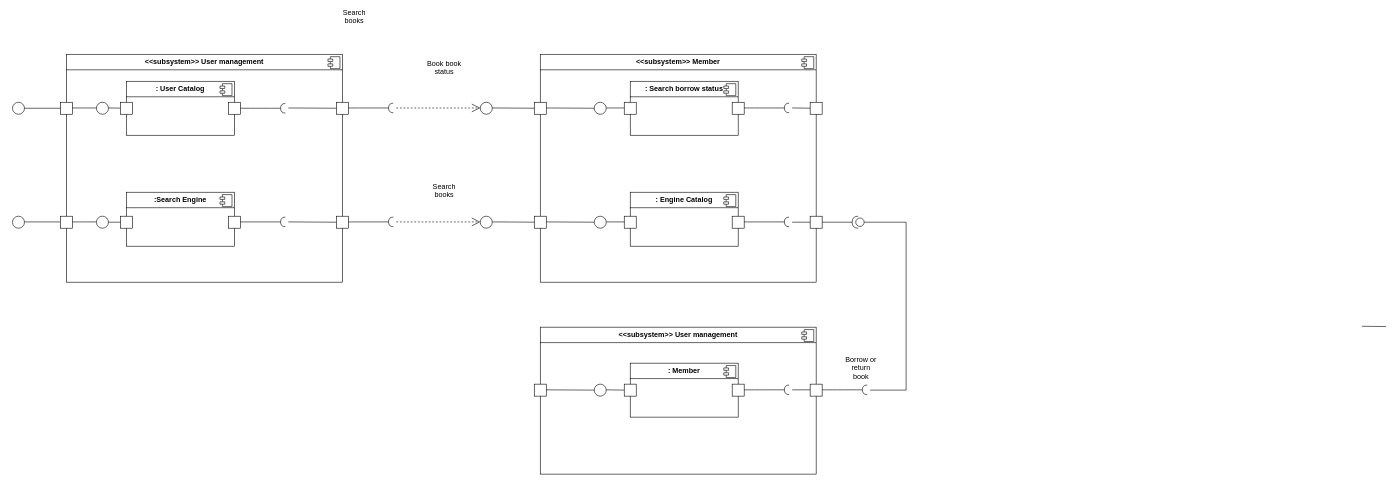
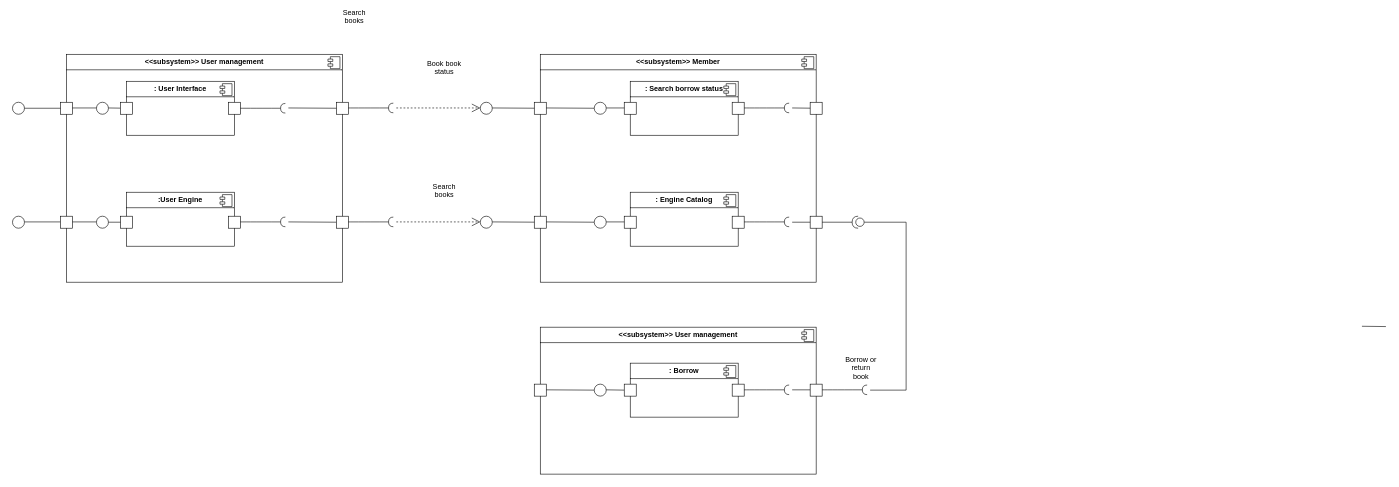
  <mxCell id="0" />
  <mxCell id="1" parent="0" />
  <mxCell id="2" value="" style="ellipse;whiteSpace=wrap;html=1;aspect=fixed;" vertex="1" parent="1"><mxGeometry x="20" y="170" width="20" height="20" as="geometry" /></mxCell>
  <mxCell id="3" value="&lt;p style=&quot;margin:0px;margin-top:6px;text-align:center;&quot;&gt;&lt;b&gt;&amp;lt;&amp;lt;subsystem&amp;gt;&amp;gt; User management&lt;/b&gt;&lt;/p&gt;&lt;hr size=&quot;1&quot; style=&quot;border-style:solid;&quot;&gt;&lt;p style=&quot;margin:0px;margin-left:8px;&quot;&gt;&lt;br&gt;&lt;/p&gt;" style="align=left;overflow=fill;html=1;dropTarget=0;whiteSpace=wrap;" vertex="1" parent="1"><mxGeometry x="110" y="90" width="460" height="380" as="geometry" /></mxCell>
  <mxCell id="4" value="" style="shape=component;jettyWidth=8;jettyHeight=4;" vertex="1" parent="3"><mxGeometry x="1" width="20" height="20" relative="1" as="geometry"><mxPoint x="-24" y="4" as="offset" /></mxGeometry></mxCell>
  <mxCell id="5" value="" style="rounded=0;whiteSpace=wrap;html=1;" vertex="1" parent="1"><mxGeometry x="100" y="170" width="20" height="20" as="geometry" /></mxCell>
  <mxCell id="6" value="" style="endArrow=none;html=1;rounded=0;exitX=1;exitY=0.5;exitDx=0;exitDy=0;entryX=0;entryY=0.5;entryDx=0;entryDy=0;" edge="1" parent="1" source="2" target="5"><mxGeometry width="50" height="50" relative="1" as="geometry"><mxPoint x="350" y="360" as="sourcePoint" /><mxPoint x="400" y="310" as="targetPoint" /></mxGeometry></mxCell>
  <mxCell id="7" value="" style="ellipse;whiteSpace=wrap;html=1;aspect=fixed;" vertex="1" parent="1"><mxGeometry x="160" y="170" width="20" height="20" as="geometry" /></mxCell>
  <mxCell id="8" value="" style="endArrow=none;html=1;rounded=0;" edge="1" parent="1"><mxGeometry width="50" height="50" relative="1" as="geometry"><mxPoint x="120" y="179.5" as="sourcePoint" /><mxPoint x="160" y="179.5" as="targetPoint" /><Array as="points"><mxPoint x="120" y="179.5" /></Array></mxGeometry></mxCell>
  <mxCell id="9" value="" style="endArrow=none;html=1;rounded=0;" edge="1" parent="1" source="13"><mxGeometry width="50" height="50" relative="1" as="geometry"><mxPoint x="180" y="179.5" as="sourcePoint" /><mxPoint x="210" y="179.5" as="targetPoint" /></mxGeometry></mxCell>
- <mxCell id="10" value="&lt;p style=&quot;margin:0px;margin-top:6px;text-align:center;&quot;&gt;&lt;b&gt;: User Catalog&lt;/b&gt;&lt;/p&gt;&lt;hr size=&quot;1&quot; style=&quot;border-style:solid;&quot;&gt;&lt;p style=&quot;margin:0px;margin-left:8px;&quot;&gt;&lt;br&gt;&lt;/p&gt;" style="align=left;overflow=fill;html=1;dropTarget=0;whiteSpace=wrap;" vertex="1" parent="1"><mxGeometry x="210" y="135" width="180" height="90" as="geometry" /></mxCell>
+ <mxCell id="10" value="&lt;p style=&quot;margin:0px;margin-top:6px;text-align:center;&quot;&gt;&lt;b&gt;: User Interface&lt;/b&gt;&lt;/p&gt;&lt;hr size=&quot;1&quot; style=&quot;border-style:solid;&quot;&gt;&lt;p style=&quot;margin:0px;margin-left:8px;&quot;&gt;&lt;br&gt;&lt;/p&gt;" style="align=left;overflow=fill;html=1;dropTarget=0;whiteSpace=wrap;" vertex="1" parent="1"><mxGeometry x="210" y="135" width="180" height="90" as="geometry" /></mxCell>
  <mxCell id="11" value="" style="shape=component;jettyWidth=8;jettyHeight=4;" vertex="1" parent="10"><mxGeometry x="1" width="20" height="20" relative="1" as="geometry"><mxPoint x="-24" y="4" as="offset" /></mxGeometry></mxCell>
  <mxCell id="12" value="" style="endArrow=none;html=1;rounded=0;" edge="1" parent="1" target="13"><mxGeometry width="50" height="50" relative="1" as="geometry"><mxPoint x="180" y="179.5" as="sourcePoint" /><mxPoint x="210" y="179.5" as="targetPoint" /></mxGeometry></mxCell>
  <mxCell id="13" value="" style="rounded=0;whiteSpace=wrap;html=1;" vertex="1" parent="1"><mxGeometry x="200" y="170" width="20" height="20" as="geometry" /></mxCell>
  <mxCell id="14" value="" style="rounded=0;whiteSpace=wrap;html=1;" vertex="1" parent="1"><mxGeometry x="380" y="170" width="20" height="20" as="geometry" /></mxCell>
  <mxCell id="15" value="" style="rounded=0;orthogonalLoop=1;jettySize=auto;html=1;endArrow=halfCircle;endFill=0;endSize=6;strokeWidth=1;sketch=0;fontSize=12;curved=1;" edge="1" target="16" parent="1"><mxGeometry relative="1" as="geometry"><mxPoint x="400" y="180" as="sourcePoint" /></mxGeometry></mxCell>
  <mxCell id="16" value="" style="ellipse;whiteSpace=wrap;html=1;align=center;aspect=fixed;fillColor=none;strokeColor=none;resizable=0;perimeter=centerPerimeter;rotatable=0;allowArrows=0;points=[];outlineConnect=1;" vertex="1" parent="1"><mxGeometry x="470" y="175" width="10" height="10" as="geometry" /></mxCell>
  <mxCell id="17" value="" style="rounded=0;whiteSpace=wrap;html=1;" vertex="1" parent="1"><mxGeometry x="560" y="170" width="20" height="20" as="geometry" /></mxCell>
  <mxCell id="18" value="" style="endArrow=none;html=1;rounded=0;entryX=0;entryY=0.5;entryDx=0;entryDy=0;" edge="1" parent="1" target="17"><mxGeometry width="50" height="50" relative="1" as="geometry"><mxPoint x="480" y="179.5" as="sourcePoint" /><mxPoint x="540" y="179.5" as="targetPoint" /></mxGeometry></mxCell>
  <mxCell id="19" value="" style="ellipse;whiteSpace=wrap;html=1;aspect=fixed;" vertex="1" parent="1"><mxGeometry x="20" y="360" width="20" height="20" as="geometry" /></mxCell>
  <mxCell id="20" value="" style="endArrow=none;html=1;rounded=0;exitX=1;exitY=0.5;exitDx=0;exitDy=0;entryX=0;entryY=0.5;entryDx=0;entryDy=0;" edge="1" parent="1"><mxGeometry width="50" height="50" relative="1" as="geometry"><mxPoint x="40" y="369.5" as="sourcePoint" /><mxPoint x="100" y="369.5" as="targetPoint" /></mxGeometry></mxCell>
  <mxCell id="21" value="" style="rounded=0;whiteSpace=wrap;html=1;" vertex="1" parent="1"><mxGeometry x="100" y="360" width="20" height="20" as="geometry" /></mxCell>
  <mxCell id="22" value="" style="endArrow=none;html=1;rounded=0;" edge="1" parent="1"><mxGeometry width="50" height="50" relative="1" as="geometry"><mxPoint x="120" y="369.5" as="sourcePoint" /><mxPoint x="160" y="369.5" as="targetPoint" /><Array as="points"><mxPoint x="120" y="369.5" /></Array></mxGeometry></mxCell>
  <mxCell id="23" value="" style="ellipse;whiteSpace=wrap;html=1;aspect=fixed;" vertex="1" parent="1"><mxGeometry x="160" y="360" width="20" height="20" as="geometry" /></mxCell>
  <mxCell id="24" value="" style="endArrow=none;html=1;rounded=0;exitX=0;exitY=0;exitDx=0;exitDy=0;" edge="1" parent="1"><mxGeometry width="50" height="50" relative="1" as="geometry"><mxPoint x="179.999" y="369.999" as="sourcePoint" /><mxPoint x="210" y="370" as="targetPoint" /></mxGeometry></mxCell>
- <mxCell id="25" value="&lt;p style=&quot;margin:0px;margin-top:6px;text-align:center;&quot;&gt;&lt;b&gt;:Search Engine&lt;/b&gt;&lt;/p&gt;&lt;hr size=&quot;1&quot; style=&quot;border-style:solid;&quot;&gt;&lt;p style=&quot;margin:0px;margin-left:8px;&quot;&gt;&lt;br&gt;&lt;/p&gt;" style="align=left;overflow=fill;html=1;dropTarget=0;whiteSpace=wrap;" vertex="1" parent="1"><mxGeometry x="210" y="320" width="180" height="90" as="geometry" /></mxCell>
+ <mxCell id="25" value="&lt;p style=&quot;margin:0px;margin-top:6px;text-align:center;&quot;&gt;&lt;b&gt;:User Engine&lt;/b&gt;&lt;/p&gt;&lt;hr size=&quot;1&quot; style=&quot;border-style:solid;&quot;&gt;&lt;p style=&quot;margin:0px;margin-left:8px;&quot;&gt;&lt;br&gt;&lt;/p&gt;" style="align=left;overflow=fill;html=1;dropTarget=0;whiteSpace=wrap;" vertex="1" parent="1"><mxGeometry x="210" y="320" width="180" height="90" as="geometry" /></mxCell>
  <mxCell id="26" value="" style="shape=component;jettyWidth=8;jettyHeight=4;" vertex="1" parent="25"><mxGeometry x="1" width="20" height="20" relative="1" as="geometry"><mxPoint x="-24" y="4" as="offset" /></mxGeometry></mxCell>
  <mxCell id="27" value="" style="rounded=0;whiteSpace=wrap;html=1;" vertex="1" parent="1"><mxGeometry x="200" y="360" width="20" height="20" as="geometry" /></mxCell>
  <mxCell id="28" value="" style="rounded=0;whiteSpace=wrap;html=1;" vertex="1" parent="1"><mxGeometry x="380" y="360" width="20" height="20" as="geometry" /></mxCell>
  <mxCell id="29" value="" style="rounded=0;orthogonalLoop=1;jettySize=auto;html=1;endArrow=halfCircle;endFill=0;endSize=6;strokeWidth=1;sketch=0;fontSize=12;curved=1;" edge="1" parent="1"><mxGeometry relative="1" as="geometry"><mxPoint x="400" y="369.5" as="sourcePoint" /><mxPoint x="475" y="369.5" as="targetPoint" /></mxGeometry></mxCell>
  <mxCell id="30" value="" style="endArrow=none;html=1;rounded=0;entryX=0;entryY=0.5;entryDx=0;entryDy=0;" edge="1" parent="1"><mxGeometry width="50" height="50" relative="1" as="geometry"><mxPoint x="480" y="369.5" as="sourcePoint" /><mxPoint x="560" y="370" as="targetPoint" /></mxGeometry></mxCell>
  <mxCell id="31" value="" style="rounded=0;whiteSpace=wrap;html=1;" vertex="1" parent="1"><mxGeometry x="560" y="360" width="20" height="20" as="geometry" /></mxCell>
  <mxCell id="32" value="" style="rounded=0;orthogonalLoop=1;jettySize=auto;html=1;endArrow=halfCircle;endFill=0;endSize=6;strokeWidth=1;sketch=0;fontSize=12;curved=1;" edge="1" parent="1"><mxGeometry relative="1" as="geometry"><mxPoint x="580" y="179.5" as="sourcePoint" /><mxPoint x="655" y="179.5" as="targetPoint" /></mxGeometry></mxCell>
  <mxCell id="33" value="" style="rounded=0;orthogonalLoop=1;jettySize=auto;html=1;endArrow=halfCircle;endFill=0;endSize=6;strokeWidth=1;sketch=0;fontSize=12;curved=1;" edge="1" parent="1"><mxGeometry relative="1" as="geometry"><mxPoint x="580" y="369.5" as="sourcePoint" /><mxPoint x="655" y="369.5" as="targetPoint" /></mxGeometry></mxCell>
  <mxCell id="34" value="" style="endArrow=open;endSize=12;dashed=1;html=1;rounded=0;" edge="1" parent="1"><mxGeometry width="160" relative="1" as="geometry"><mxPoint x="660" y="179.5" as="sourcePoint" /><mxPoint x="800" y="179.5" as="targetPoint" /></mxGeometry></mxCell>
  <mxCell id="35" value="" style="endArrow=open;endSize=12;dashed=1;html=1;rounded=0;" edge="1" parent="1"><mxGeometry width="160" relative="1" as="geometry"><mxPoint x="660" y="369.5" as="sourcePoint" /><mxPoint x="800" y="369.5" as="targetPoint" /></mxGeometry></mxCell>
  <mxCell id="36" value="" style="ellipse;whiteSpace=wrap;html=1;aspect=fixed;" vertex="1" parent="1"><mxGeometry x="800" y="170" width="20" height="20" as="geometry" /></mxCell>
  <mxCell id="37" value="" style="ellipse;whiteSpace=wrap;html=1;aspect=fixed;" vertex="1" parent="1"><mxGeometry x="800" y="360" width="20" height="20" as="geometry" /></mxCell>
  <mxCell id="38" value="" style="endArrow=none;html=1;rounded=0;entryX=0;entryY=0.5;entryDx=0;entryDy=0;" edge="1" parent="1"><mxGeometry width="50" height="50" relative="1" as="geometry"><mxPoint x="820" y="179.5" as="sourcePoint" /><mxPoint x="900" y="180" as="targetPoint" /></mxGeometry></mxCell>
  <mxCell id="39" value="" style="endArrow=none;html=1;rounded=0;entryX=0;entryY=0.5;entryDx=0;entryDy=0;" edge="1" parent="1"><mxGeometry width="50" height="50" relative="1" as="geometry"><mxPoint x="820" y="369.5" as="sourcePoint" /><mxPoint x="900" y="370" as="targetPoint" /></mxGeometry></mxCell>
  <mxCell id="40" value="&lt;p style=&quot;margin:0px;margin-top:6px;text-align:center;&quot;&gt;&lt;b&gt;&amp;lt;&amp;lt;subsystem&amp;gt;&amp;gt; Member&lt;/b&gt;&lt;/p&gt;&lt;hr size=&quot;1&quot; style=&quot;border-style:solid;&quot;&gt;&lt;p style=&quot;margin:0px;margin-left:8px;&quot;&gt;&lt;br&gt;&lt;/p&gt;" style="align=left;overflow=fill;html=1;dropTarget=0;whiteSpace=wrap;" vertex="1" parent="1"><mxGeometry x="900" y="90" width="460" height="380" as="geometry" /></mxCell>
  <mxCell id="41" value="" style="shape=component;jettyWidth=8;jettyHeight=4;" vertex="1" parent="40"><mxGeometry x="1" width="20" height="20" relative="1" as="geometry"><mxPoint x="-24" y="4" as="offset" /></mxGeometry></mxCell>
  <mxCell id="42" value="" style="rounded=0;whiteSpace=wrap;html=1;" vertex="1" parent="1"><mxGeometry x="890" y="170" width="20" height="20" as="geometry" /></mxCell>
  <mxCell id="43" value="" style="rounded=0;whiteSpace=wrap;html=1;" vertex="1" parent="1"><mxGeometry x="890" y="360" width="20" height="20" as="geometry" /></mxCell>
  <mxCell id="44" value="" style="endArrow=none;html=1;rounded=0;entryX=0;entryY=0.5;entryDx=0;entryDy=0;" edge="1" parent="1"><mxGeometry width="50" height="50" relative="1" as="geometry"><mxPoint x="910" y="179.5" as="sourcePoint" /><mxPoint x="990" y="180" as="targetPoint" /></mxGeometry></mxCell>
  <mxCell id="45" value="" style="endArrow=none;html=1;rounded=0;entryX=0;entryY=0.5;entryDx=0;entryDy=0;" edge="1" parent="1"><mxGeometry width="50" height="50" relative="1" as="geometry"><mxPoint x="910" y="369.5" as="sourcePoint" /><mxPoint x="990" y="370" as="targetPoint" /></mxGeometry></mxCell>
  <mxCell id="46" value="" style="ellipse;whiteSpace=wrap;html=1;aspect=fixed;" vertex="1" parent="1"><mxGeometry x="990" y="170" width="20" height="20" as="geometry" /></mxCell>
  <mxCell id="47" value="" style="ellipse;whiteSpace=wrap;html=1;aspect=fixed;" vertex="1" parent="1"><mxGeometry x="990" y="360" width="20" height="20" as="geometry" /></mxCell>
  <mxCell id="48" value="" style="endArrow=none;html=1;rounded=0;entryX=0;entryY=0.5;entryDx=0;entryDy=0;" edge="1" parent="1"><mxGeometry width="50" height="50" relative="1" as="geometry"><mxPoint x="1010" y="179.5" as="sourcePoint" /><mxPoint x="1050" y="179.5" as="targetPoint" /></mxGeometry></mxCell>
  <mxCell id="49" value="" style="endArrow=none;html=1;rounded=0;entryX=0;entryY=0.5;entryDx=0;entryDy=0;" edge="1" parent="1"><mxGeometry width="50" height="50" relative="1" as="geometry"><mxPoint x="1010" y="369.5" as="sourcePoint" /><mxPoint x="1050" y="369.5" as="targetPoint" /></mxGeometry></mxCell>
  <mxCell id="50" value="&lt;p style=&quot;margin:0px;margin-top:6px;text-align:center;&quot;&gt;&lt;b&gt;: Search borrow status&lt;/b&gt;&lt;/p&gt;&lt;hr size=&quot;1&quot; style=&quot;border-style:solid;&quot;&gt;&lt;p style=&quot;margin:0px;margin-left:8px;&quot;&gt;&lt;br&gt;&lt;/p&gt;" style="align=left;overflow=fill;html=1;dropTarget=0;whiteSpace=wrap;" vertex="1" parent="1"><mxGeometry x="1050" y="135" width="180" height="90" as="geometry" /></mxCell>
  <mxCell id="51" value="" style="shape=component;jettyWidth=8;jettyHeight=4;" vertex="1" parent="50"><mxGeometry x="1" width="20" height="20" relative="1" as="geometry"><mxPoint x="-24" y="4" as="offset" /></mxGeometry></mxCell>
  <mxCell id="52" value="" style="rounded=0;whiteSpace=wrap;html=1;" vertex="1" parent="1"><mxGeometry x="1040" y="170" width="20" height="20" as="geometry" /></mxCell>
  <mxCell id="53" value="" style="rounded=0;whiteSpace=wrap;html=1;" vertex="1" parent="1"><mxGeometry x="1220" y="170" width="20" height="20" as="geometry" /></mxCell>
  <mxCell id="54" value="&lt;p style=&quot;margin:0px;margin-top:6px;text-align:center;&quot;&gt;&lt;b&gt;: Engine Catalog&lt;/b&gt;&lt;/p&gt;&lt;hr size=&quot;1&quot; style=&quot;border-style:solid;&quot;&gt;&lt;p style=&quot;margin:0px;margin-left:8px;&quot;&gt;&lt;br&gt;&lt;/p&gt;" style="align=left;overflow=fill;html=1;dropTarget=0;whiteSpace=wrap;" vertex="1" parent="1"><mxGeometry x="1050" y="320" width="180" height="90" as="geometry" /></mxCell>
  <mxCell id="55" value="" style="shape=component;jettyWidth=8;jettyHeight=4;" vertex="1" parent="54"><mxGeometry x="1" width="20" height="20" relative="1" as="geometry"><mxPoint x="-24" y="4" as="offset" /></mxGeometry></mxCell>
  <mxCell id="56" value="" style="rounded=0;whiteSpace=wrap;html=1;" vertex="1" parent="1"><mxGeometry x="1040" y="360" width="20" height="20" as="geometry" /></mxCell>
  <mxCell id="57" value="" style="rounded=0;whiteSpace=wrap;html=1;" vertex="1" parent="1"><mxGeometry x="1220" y="360" width="20" height="20" as="geometry" /></mxCell>
  <mxCell id="58" value="" style="rounded=0;orthogonalLoop=1;jettySize=auto;html=1;endArrow=halfCircle;endFill=0;endSize=6;strokeWidth=1;sketch=0;fontSize=12;curved=1;" edge="1" parent="1"><mxGeometry relative="1" as="geometry"><mxPoint x="1240" y="179.5" as="sourcePoint" /><mxPoint x="1315" y="179.5" as="targetPoint" /></mxGeometry></mxCell>
  <mxCell id="59" value="" style="rounded=0;orthogonalLoop=1;jettySize=auto;html=1;endArrow=halfCircle;endFill=0;endSize=6;strokeWidth=1;sketch=0;fontSize=12;curved=1;" edge="1" parent="1"><mxGeometry relative="1" as="geometry"><mxPoint x="1240" y="369.5" as="sourcePoint" /><mxPoint x="1315" y="369.5" as="targetPoint" /></mxGeometry></mxCell>
  <mxCell id="60" value="" style="endArrow=none;html=1;rounded=0;" edge="1" parent="1"><mxGeometry width="50" height="50" relative="1" as="geometry"><mxPoint x="1320" y="179.5" as="sourcePoint" /><mxPoint x="1360" y="180" as="targetPoint" /></mxGeometry></mxCell>
  <mxCell id="61" value="" style="endArrow=none;html=1;rounded=0;" edge="1" parent="1"><mxGeometry width="50" height="50" relative="1" as="geometry"><mxPoint x="2270" y="543.5" as="sourcePoint" /><mxPoint x="2310" y="544" as="targetPoint" /></mxGeometry></mxCell>
  <mxCell id="62" value="" style="rounded=0;whiteSpace=wrap;html=1;" vertex="1" parent="1"><mxGeometry x="1350" y="170" width="20" height="20" as="geometry" /></mxCell>
  <mxCell id="63" value="" style="rounded=0;whiteSpace=wrap;html=1;" vertex="1" parent="1"><mxGeometry x="1350" y="360" width="20" height="20" as="geometry" /></mxCell>
  <mxCell id="64" value="" style="endArrow=none;html=1;rounded=0;" edge="1" parent="1"><mxGeometry width="50" height="50" relative="1" as="geometry"><mxPoint x="1320" y="370" as="sourcePoint" /><mxPoint x="1350" y="370" as="targetPoint" /></mxGeometry></mxCell>
  <mxCell id="65" value="&lt;p style=&quot;margin:0px;margin-top:6px;text-align:center;&quot;&gt;&lt;b&gt;&amp;lt;&amp;lt;subsystem&amp;gt;&amp;gt; User management&lt;/b&gt;&lt;/p&gt;&lt;hr size=&quot;1&quot; style=&quot;border-style:solid;&quot;&gt;&lt;p style=&quot;margin:0px;margin-left:8px;&quot;&gt;&lt;br&gt;&lt;/p&gt;" style="align=left;overflow=fill;html=1;dropTarget=0;whiteSpace=wrap;" vertex="1" parent="1"><mxGeometry x="900" y="545" width="460" height="245" as="geometry" /></mxCell>
  <mxCell id="66" value="" style="shape=component;jettyWidth=8;jettyHeight=4;" vertex="1" parent="65"><mxGeometry x="1" width="20" height="20" relative="1" as="geometry"><mxPoint x="-24" y="4" as="offset" /></mxGeometry></mxCell>
  <mxCell id="67" value="" style="rounded=0;whiteSpace=wrap;html=1;" vertex="1" parent="1"><mxGeometry x="890" y="640" width="20" height="20" as="geometry" /></mxCell>
  <mxCell id="68" value="" style="endArrow=none;html=1;rounded=0;entryX=0;entryY=0.5;entryDx=0;entryDy=0;" edge="1" parent="1"><mxGeometry width="50" height="50" relative="1" as="geometry"><mxPoint x="910" y="649.5" as="sourcePoint" /><mxPoint x="990" y="650" as="targetPoint" /></mxGeometry></mxCell>
  <mxCell id="69" value="" style="ellipse;whiteSpace=wrap;html=1;aspect=fixed;" vertex="1" parent="1"><mxGeometry x="990" y="640" width="20" height="20" as="geometry" /></mxCell>
  <mxCell id="70" value="" style="endArrow=none;html=1;rounded=0;entryX=0;entryY=0.5;entryDx=0;entryDy=0;" edge="1" parent="1" source="74"><mxGeometry width="50" height="50" relative="1" as="geometry"><mxPoint x="1010" y="649.5" as="sourcePoint" /><mxPoint x="1050" y="649.5" as="targetPoint" /></mxGeometry></mxCell>
- <mxCell id="71" value="&lt;p style=&quot;margin:0px;margin-top:6px;text-align:center;&quot;&gt;&lt;b&gt;: Member&lt;/b&gt;&lt;/p&gt;&lt;hr size=&quot;1&quot; style=&quot;border-style:solid;&quot;&gt;&lt;p style=&quot;margin:0px;margin-left:8px;&quot;&gt;&lt;br&gt;&lt;/p&gt;" style="align=left;overflow=fill;html=1;dropTarget=0;whiteSpace=wrap;" vertex="1" parent="1"><mxGeometry x="1050" y="605" width="180" height="90" as="geometry" /></mxCell>
+ <mxCell id="71" value="&lt;p style=&quot;margin:0px;margin-top:6px;text-align:center;&quot;&gt;&lt;b&gt;: Borrow&lt;/b&gt;&lt;/p&gt;&lt;hr size=&quot;1&quot; style=&quot;border-style:solid;&quot;&gt;&lt;p style=&quot;margin:0px;margin-left:8px;&quot;&gt;&lt;br&gt;&lt;/p&gt;" style="align=left;overflow=fill;html=1;dropTarget=0;whiteSpace=wrap;" vertex="1" parent="1"><mxGeometry x="1050" y="605" width="180" height="90" as="geometry" /></mxCell>
  <mxCell id="72" value="" style="shape=component;jettyWidth=8;jettyHeight=4;" vertex="1" parent="71"><mxGeometry x="1" width="20" height="20" relative="1" as="geometry"><mxPoint x="-24" y="4" as="offset" /></mxGeometry></mxCell>
  <mxCell id="73" value="" style="endArrow=none;html=1;rounded=0;entryX=0;entryY=0.5;entryDx=0;entryDy=0;" edge="1" parent="1" target="74"><mxGeometry width="50" height="50" relative="1" as="geometry"><mxPoint x="1010" y="649.5" as="sourcePoint" /><mxPoint x="1050" y="649.5" as="targetPoint" /></mxGeometry></mxCell>
  <mxCell id="74" value="" style="rounded=0;whiteSpace=wrap;html=1;" vertex="1" parent="1"><mxGeometry x="1040" y="640" width="20" height="20" as="geometry" /></mxCell>
  <mxCell id="75" value="" style="rounded=0;whiteSpace=wrap;html=1;" vertex="1" parent="1"><mxGeometry x="1220" y="640" width="20" height="20" as="geometry" /></mxCell>
  <mxCell id="76" value="" style="rounded=0;orthogonalLoop=1;jettySize=auto;html=1;endArrow=halfCircle;endFill=0;endSize=6;strokeWidth=1;sketch=0;fontSize=12;curved=1;" edge="1" parent="1"><mxGeometry relative="1" as="geometry"><mxPoint x="1240" y="649.5" as="sourcePoint" /><mxPoint x="1315" y="649.5" as="targetPoint" /></mxGeometry></mxCell>
  <mxCell id="77" value="" style="endArrow=none;html=1;rounded=0;" edge="1" parent="1"><mxGeometry width="50" height="50" relative="1" as="geometry"><mxPoint x="1320" y="649.5" as="sourcePoint" /><mxPoint x="1350" y="649.5" as="targetPoint" /></mxGeometry></mxCell>
  <mxCell id="78" value="" style="rounded=0;whiteSpace=wrap;html=1;" vertex="1" parent="1"><mxGeometry x="1350" y="640" width="20" height="20" as="geometry" /></mxCell>
  <mxCell id="79" value="" style="rounded=0;orthogonalLoop=1;jettySize=auto;html=1;endArrow=halfCircle;endFill=0;endSize=6;strokeWidth=1;sketch=0;fontSize=12;curved=1;" edge="1" parent="1"><mxGeometry relative="1" as="geometry"><mxPoint x="1370" y="649.5" as="sourcePoint" /><mxPoint x="1445" y="649.5" as="targetPoint" /></mxGeometry></mxCell>
  <mxCell id="80" value="" style="endArrow=none;html=1;rounded=0;" edge="1" parent="1"><mxGeometry width="50" height="50" relative="1" as="geometry"><mxPoint x="1450" y="650" as="sourcePoint" /><mxPoint x="1440" y="370" as="targetPoint" /><Array as="points"><mxPoint x="1510" y="650" /><mxPoint x="1510" y="370" /></Array></mxGeometry></mxCell>
  <mxCell id="81" value="" style="shape=providedRequiredInterface;html=1;verticalLabelPosition=bottom;sketch=0;rotation=-180;" vertex="1" parent="1"><mxGeometry x="1420" y="360" width="20" height="20" as="geometry" /></mxCell>
  <mxCell id="82" value="" style="endArrow=none;html=1;rounded=0;entryX=1;entryY=0.5;entryDx=0;entryDy=0;entryPerimeter=0;exitX=1;exitY=0.5;exitDx=0;exitDy=0;" edge="1" parent="1" source="63" target="81"><mxGeometry width="50" height="50" relative="1" as="geometry"><mxPoint x="790" y="630" as="sourcePoint" /><mxPoint x="840" y="570" as="targetPoint" /></mxGeometry></mxCell>
  <mxCell id="83" value="Search books&lt;div&gt;&lt;br&gt;&lt;/div&gt;" style="text;html=1;align=center;verticalAlign=middle;whiteSpace=wrap;rounded=0;" vertex="1" parent="1"><mxGeometry x="710" y="310" width="60" height="30" as="geometry" /></mxCell>
  <mxCell id="84" value="Book book status&lt;div&gt;&lt;br&gt;&lt;/div&gt;" style="text;html=1;align=center;verticalAlign=middle;whiteSpace=wrap;rounded=0;" vertex="1" parent="1"><mxGeometry x="710" y="105" width="60" height="30" as="geometry" /></mxCell>
  <mxCell id="85" value="Borrow or return book&lt;div&gt;&lt;br&gt;&lt;/div&gt;" style="text;html=1;align=center;verticalAlign=middle;whiteSpace=wrap;rounded=0;" vertex="1" parent="1"><mxGeometry x="1405" y="605" width="60" height="30" as="geometry" /></mxCell>
  <mxCell id="86" value="Search books&lt;div&gt;&lt;br&gt;&lt;/div&gt;" style="text;html=1;align=center;verticalAlign=middle;whiteSpace=wrap;rounded=0;" vertex="1" parent="1"><mxGeometry x="560" y="20" width="60" height="30" as="geometry" /></mxCell>
